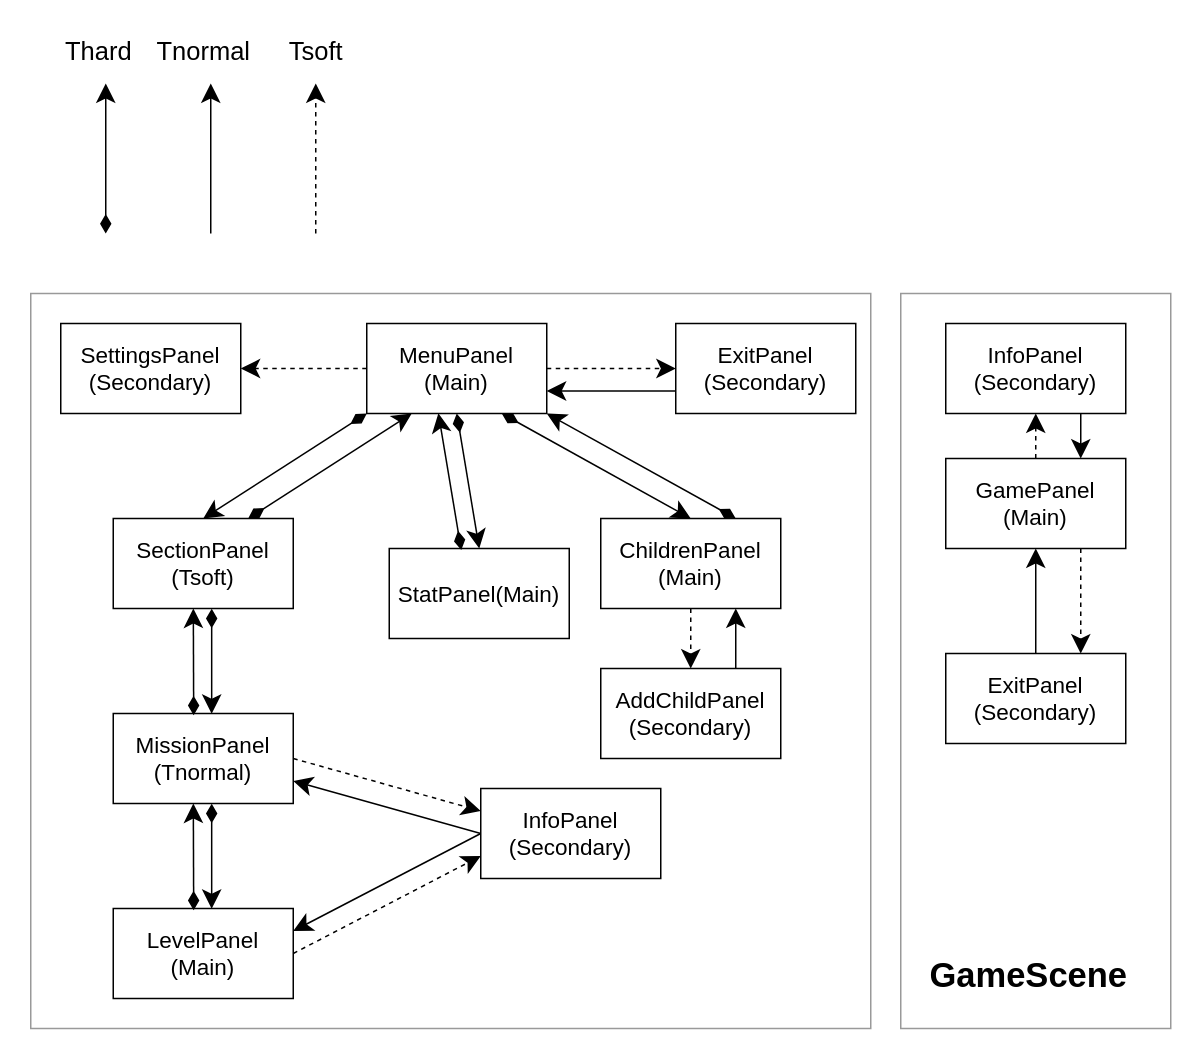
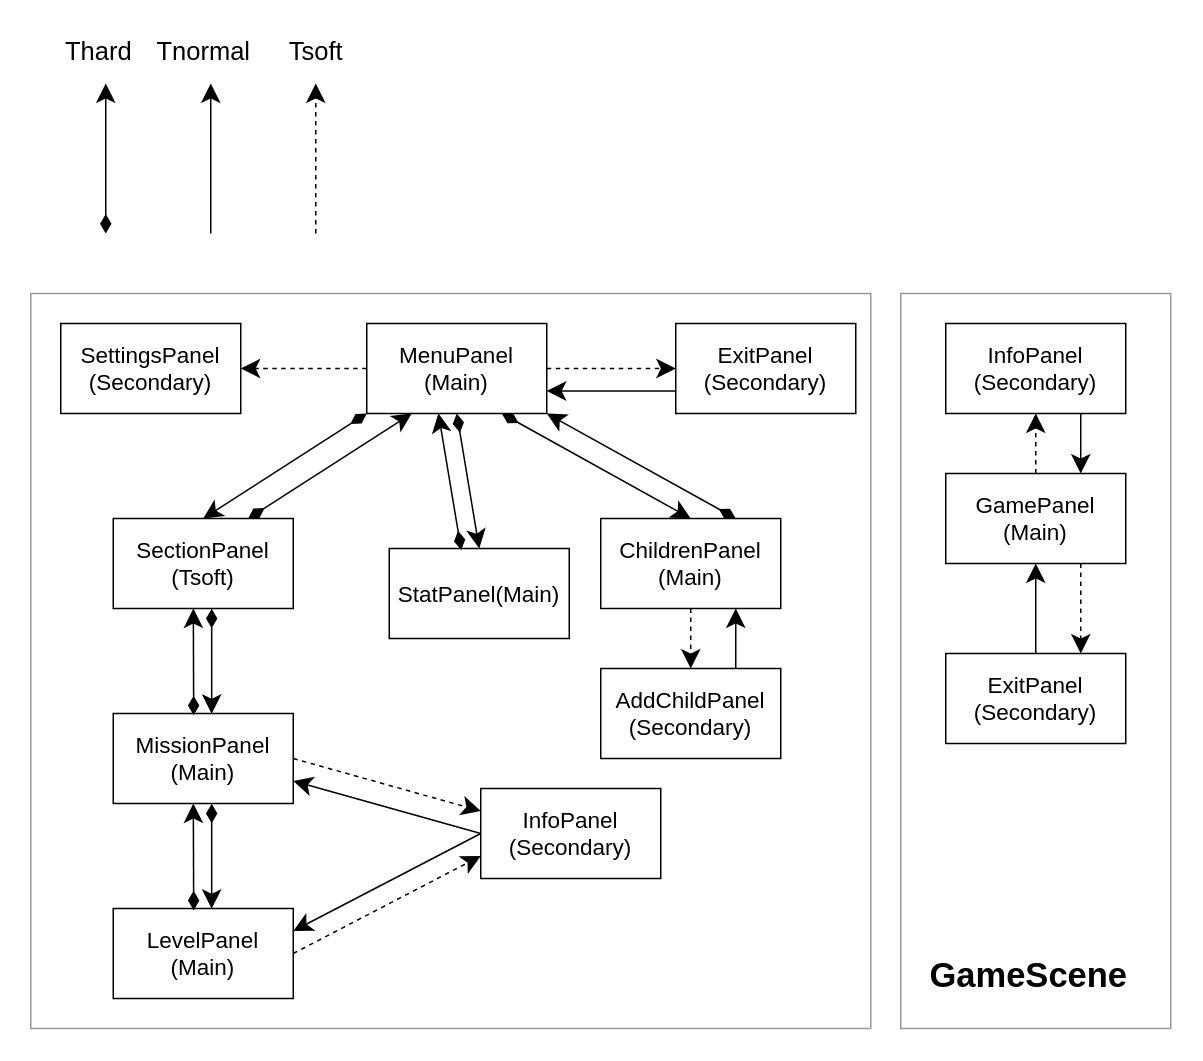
  <mxCell id="0" />
  <mxCell id="1" parent="0" />
  <mxCell id="2" value="" style="rounded=0;whiteSpace=wrap;html=1;opacity=40;" vertex="1" parent="1"><mxGeometry x="20" y="195" width="560" height="490" as="geometry" /></mxCell>
  <mxCell id="3" value="&lt;font style=&quot;font-size: 15px&quot;&gt;MenuPanel&lt;br&gt;(Main)&lt;/font&gt;" style="rounded=0;whiteSpace=wrap;html=1;" vertex="1" parent="1"><mxGeometry x="244" y="215" width="120" height="60" as="geometry" /></mxCell>
  <mxCell id="4" value="" style="endArrow=classic;html=1;dashed=1;exitX=0;exitY=0.5;exitDx=0;exitDy=0;sourcePerimeterSpacing=0;startSize=10;endSize=10;" edge="1" parent="1" source="3"><mxGeometry width="50" height="50" relative="1" as="geometry"><mxPoint x="200" y="265" as="sourcePoint" /><mxPoint x="160" y="245" as="targetPoint" /></mxGeometry></mxCell>
  <mxCell id="5" value="&lt;font style=&quot;font-size: 15px&quot;&gt;SettingsPanel&lt;br&gt;(Secondary)&lt;/font&gt;" style="rounded=0;whiteSpace=wrap;html=1;" vertex="1" parent="1"><mxGeometry x="40" y="215" width="120" height="60" as="geometry" /></mxCell>
  <mxCell id="6" value="" style="endArrow=classic;html=1;endFill=1;startArrow=diamondThin;startFill=1;targetPerimeterSpacing=0;endSize=10;sourcePerimeterSpacing=0;startSize=10;" edge="1" parent="1"><mxGeometry width="50" height="50" relative="1" as="geometry"><mxPoint x="70" y="155" as="sourcePoint" /><mxPoint x="70" y="55" as="targetPoint" /></mxGeometry></mxCell>
  <mxCell id="7" value="" style="endArrow=classic;html=1;dashed=1;sourcePerimeterSpacing=0;startSize=10;endSize=10;" edge="1" parent="1"><mxGeometry width="50" height="50" relative="1" as="geometry"><mxPoint x="210" y="155" as="sourcePoint" /><mxPoint x="210" y="55" as="targetPoint" /></mxGeometry></mxCell>
  <mxCell id="8" value="" style="endArrow=classic;html=1;sourcePerimeterSpacing=0;startSize=10;endSize=10;" edge="1" parent="1"><mxGeometry width="50" height="50" relative="1" as="geometry"><mxPoint x="140" y="155" as="sourcePoint" /><mxPoint x="140" y="55" as="targetPoint" /></mxGeometry></mxCell>
  <mxCell id="9" value="Thard" style="text;html=1;align=center;verticalAlign=middle;resizable=0;points=[];autosize=1;fontSize=17;" vertex="1" parent="1"><mxGeometry x="35" y="20" width="60" height="30" as="geometry" /></mxCell>
  <mxCell id="10" value="Tnormal" style="text;html=1;align=center;verticalAlign=middle;resizable=0;points=[];autosize=1;fontSize=17;" vertex="1" parent="1"><mxGeometry x="95" y="20" width="80" height="30" as="geometry" /></mxCell>
  <mxCell id="11" value="Tsoft" style="text;html=1;align=center;verticalAlign=middle;resizable=0;points=[];autosize=1;fontSize=17;" vertex="1" parent="1"><mxGeometry x="185" y="20" width="50" height="30" as="geometry" /></mxCell>
  <mxCell id="12" value="&lt;font style=&quot;font-size: 15px&quot;&gt;SectionPanel&lt;br&gt;(Tsoft)&lt;/font&gt;" style="rounded=0;whiteSpace=wrap;html=1;" vertex="1" parent="1"><mxGeometry x="75" y="345" width="120" height="60" as="geometry" /></mxCell>
  <mxCell id="13" value="&lt;font style=&quot;font-size: 15px&quot;&gt;StatPanel(Main)&lt;/font&gt;" style="rounded=0;whiteSpace=wrap;html=1;" vertex="1" parent="1"><mxGeometry x="259" y="365" width="120" height="60" as="geometry" /></mxCell>
  <mxCell id="14" value="&lt;font style=&quot;font-size: 15px&quot;&gt;ChildrenPanel&lt;br&gt;(Main)&lt;/font&gt;" style="rounded=0;whiteSpace=wrap;html=1;" vertex="1" parent="1"><mxGeometry x="400" y="345" width="120" height="60" as="geometry" /></mxCell>
  <mxCell id="15" value="" style="endArrow=classic;html=1;endFill=1;startArrow=diamondThin;startFill=1;targetPerimeterSpacing=0;endSize=10;sourcePerimeterSpacing=0;startSize=10;exitX=0;exitY=1;exitDx=0;exitDy=0;entryX=0.5;entryY=0;entryDx=0;entryDy=0;" edge="1" parent="1" source="3" target="12"><mxGeometry width="50" height="50" relative="1" as="geometry"><mxPoint x="-40" y="385" as="sourcePoint" /><mxPoint x="-40" y="285" as="targetPoint" /></mxGeometry></mxCell>
  <mxCell id="16" value="" style="endArrow=classic;html=1;endFill=1;startArrow=diamondThin;startFill=1;targetPerimeterSpacing=0;endSize=10;sourcePerimeterSpacing=0;startSize=10;exitX=0.5;exitY=1;exitDx=0;exitDy=0;entryX=0.5;entryY=0;entryDx=0;entryDy=0;" edge="1" parent="1" source="3" target="13"><mxGeometry width="50" height="50" relative="1" as="geometry"><mxPoint x="284" y="285" as="sourcePoint" /><mxPoint x="190" y="355" as="targetPoint" /></mxGeometry></mxCell>
  <mxCell id="17" value="" style="endArrow=classic;html=1;endFill=1;startArrow=diamondThin;startFill=1;targetPerimeterSpacing=0;endSize=10;sourcePerimeterSpacing=0;startSize=10;exitX=0.75;exitY=1;exitDx=0;exitDy=0;entryX=0.5;entryY=0;entryDx=0;entryDy=0;" edge="1" parent="1" source="3" target="14"><mxGeometry width="50" height="50" relative="1" as="geometry"><mxPoint x="294" y="295" as="sourcePoint" /><mxPoint x="200" y="365" as="targetPoint" /></mxGeometry></mxCell>
  <mxCell id="18" value="" style="endArrow=classic;html=1;endFill=1;startArrow=diamondThin;startFill=1;targetPerimeterSpacing=0;endSize=10;sourcePerimeterSpacing=0;startSize=10;exitX=0.75;exitY=0;exitDx=0;exitDy=0;entryX=0.25;entryY=1;entryDx=0;entryDy=0;" edge="1" parent="1" source="12" target="3"><mxGeometry width="50" height="50" relative="1" as="geometry"><mxPoint x="304" y="305" as="sourcePoint" /><mxPoint x="210" y="375" as="targetPoint" /></mxGeometry></mxCell>
  <mxCell id="19" value="" style="endArrow=classic;html=1;endFill=1;startArrow=diamondThin;startFill=1;targetPerimeterSpacing=0;endSize=10;sourcePerimeterSpacing=0;startSize=10;exitX=0.4;exitY=0.017;exitDx=0;exitDy=0;exitPerimeter=0;entryX=0.398;entryY=0.997;entryDx=0;entryDy=0;entryPerimeter=0;" edge="1" parent="1" source="13" target="3"><mxGeometry width="50" height="50" relative="1" as="geometry"><mxPoint x="175" y="355" as="sourcePoint" /><mxPoint x="280" y="305" as="targetPoint" /></mxGeometry></mxCell>
  <mxCell id="20" value="" style="endArrow=classic;html=1;endFill=1;startArrow=diamondThin;startFill=1;targetPerimeterSpacing=0;endSize=10;sourcePerimeterSpacing=0;startSize=10;exitX=0.75;exitY=0;exitDx=0;exitDy=0;entryX=1;entryY=1;entryDx=0;entryDy=0;" edge="1" parent="1" source="14" target="3"><mxGeometry width="50" height="50" relative="1" as="geometry"><mxPoint x="185" y="365" as="sourcePoint" /><mxPoint x="294" y="295" as="targetPoint" /></mxGeometry></mxCell>
  <mxCell id="21" value="&lt;font style=&quot;font-size: 15px&quot;&gt;AddChildPanel&lt;br&gt;(Secondary)&lt;/font&gt;" style="rounded=0;whiteSpace=wrap;html=1;" vertex="1" parent="1"><mxGeometry x="400" y="445" width="120" height="60" as="geometry" /></mxCell>
  <mxCell id="22" value="" style="endArrow=classic;html=1;dashed=1;exitX=0.5;exitY=1;exitDx=0;exitDy=0;sourcePerimeterSpacing=0;startSize=10;endSize=10;entryX=0.5;entryY=0;entryDx=0;entryDy=0;" edge="1" parent="1" source="14" target="21"><mxGeometry width="50" height="50" relative="1" as="geometry"><mxPoint x="624" y="285" as="sourcePoint" /><mxPoint x="540" y="285" as="targetPoint" /></mxGeometry></mxCell>
  <mxCell id="23" value="" style="endArrow=classic;html=1;sourcePerimeterSpacing=0;startSize=10;endSize=10;entryX=0.75;entryY=1;entryDx=0;entryDy=0;exitX=0.75;exitY=0;exitDx=0;exitDy=0;" edge="1" parent="1" source="21" target="14"><mxGeometry width="50" height="50" relative="1" as="geometry"><mxPoint x="530" y="295" as="sourcePoint" /><mxPoint x="614" y="295" as="targetPoint" /></mxGeometry></mxCell>
- <mxCell id="24" value="&lt;font style=&quot;font-size: 15px&quot;&gt;MissionPanel&lt;br&gt;(Tnormal)&lt;/font&gt;" style="rounded=0;whiteSpace=wrap;html=1;" vertex="1" parent="1"><mxGeometry x="75" y="475" width="120" height="60" as="geometry" /></mxCell>
+ <mxCell id="24" value="&lt;font style=&quot;font-size: 15px&quot;&gt;MissionPanel&lt;br&gt;(Main)&lt;/font&gt;" style="rounded=0;whiteSpace=wrap;html=1;" vertex="1" parent="1"><mxGeometry x="75" y="475" width="120" height="60" as="geometry" /></mxCell>
  <mxCell id="25" value="" style="endArrow=classic;html=1;endFill=1;startArrow=diamondThin;startFill=1;targetPerimeterSpacing=0;endSize=10;sourcePerimeterSpacing=0;startSize=10;exitX=0.5;exitY=1;exitDx=0;exitDy=0;entryX=0.5;entryY=0;entryDx=0;entryDy=0;" edge="1" parent="1"><mxGeometry width="50" height="50" relative="1" as="geometry"><mxPoint x="140.62" y="405.18" as="sourcePoint" /><mxPoint x="140.62" y="475.18" as="targetPoint" /></mxGeometry></mxCell>
  <mxCell id="26" value="" style="endArrow=classic;html=1;endFill=1;startArrow=diamondThin;startFill=1;targetPerimeterSpacing=0;endSize=10;sourcePerimeterSpacing=0;startSize=10;exitX=0.4;exitY=0.017;exitDx=0;exitDy=0;exitPerimeter=0;entryX=0.398;entryY=0.997;entryDx=0;entryDy=0;entryPerimeter=0;" edge="1" parent="1"><mxGeometry width="50" height="50" relative="1" as="geometry"><mxPoint x="128.62" y="476.2" as="sourcePoint" /><mxPoint x="128.38" y="405" as="targetPoint" /></mxGeometry></mxCell>
  <mxCell id="27" value="&lt;font style=&quot;font-size: 15px&quot;&gt;LevelPanel&lt;br&gt;(Main)&lt;/font&gt;" style="rounded=0;whiteSpace=wrap;html=1;" vertex="1" parent="1"><mxGeometry x="75" y="605" width="120" height="60" as="geometry" /></mxCell>
  <mxCell id="28" value="" style="endArrow=classic;html=1;endFill=1;startArrow=diamondThin;startFill=1;targetPerimeterSpacing=0;endSize=10;sourcePerimeterSpacing=0;startSize=10;exitX=0.5;exitY=1;exitDx=0;exitDy=0;entryX=0.5;entryY=0;entryDx=0;entryDy=0;" edge="1" parent="1"><mxGeometry width="50" height="50" relative="1" as="geometry"><mxPoint x="140.62" y="535.18" as="sourcePoint" /><mxPoint x="140.62" y="605.18" as="targetPoint" /></mxGeometry></mxCell>
  <mxCell id="29" value="" style="endArrow=classic;html=1;endFill=1;startArrow=diamondThin;startFill=1;targetPerimeterSpacing=0;endSize=10;sourcePerimeterSpacing=0;startSize=10;exitX=0.4;exitY=0.017;exitDx=0;exitDy=0;exitPerimeter=0;entryX=0.398;entryY=0.997;entryDx=0;entryDy=0;entryPerimeter=0;" edge="1" parent="1"><mxGeometry width="50" height="50" relative="1" as="geometry"><mxPoint x="128.62" y="606.2" as="sourcePoint" /><mxPoint x="128.38" y="535" as="targetPoint" /></mxGeometry></mxCell>
  <mxCell id="30" value="&lt;font style=&quot;font-size: 15px&quot;&gt;InfoPanel&lt;br&gt;(Secondary)&lt;/font&gt;" style="rounded=0;whiteSpace=wrap;html=1;" vertex="1" parent="1"><mxGeometry x="320" y="525" width="120" height="60" as="geometry" /></mxCell>
  <mxCell id="31" value="" style="endArrow=classic;html=1;dashed=1;exitX=1;exitY=0.5;exitDx=0;exitDy=0;sourcePerimeterSpacing=0;startSize=10;endSize=10;entryX=0;entryY=0.25;entryDx=0;entryDy=0;" edge="1" parent="1" source="24" target="30"><mxGeometry width="50" height="50" relative="1" as="geometry"><mxPoint x="230" y="495" as="sourcePoint" /><mxPoint x="320" y="495" as="targetPoint" /></mxGeometry></mxCell>
  <mxCell id="32" value="" style="endArrow=classic;html=1;dashed=1;exitX=1;exitY=0.5;exitDx=0;exitDy=0;sourcePerimeterSpacing=0;startSize=10;endSize=10;entryX=0;entryY=0.75;entryDx=0;entryDy=0;" edge="1" parent="1" source="27" target="30"><mxGeometry width="50" height="50" relative="1" as="geometry"><mxPoint x="189" y="565" as="sourcePoint" /><mxPoint x="304" y="590" as="targetPoint" /></mxGeometry></mxCell>
  <mxCell id="33" value="" style="endArrow=classic;html=1;sourcePerimeterSpacing=0;startSize=10;endSize=10;entryX=1;entryY=0.75;entryDx=0;entryDy=0;exitX=0;exitY=0.5;exitDx=0;exitDy=0;" edge="1" parent="1" source="30" target="24"><mxGeometry width="50" height="50" relative="1" as="geometry"><mxPoint x="380" y="634.41" as="sourcePoint" /><mxPoint x="290" y="634.41" as="targetPoint" /></mxGeometry></mxCell>
  <mxCell id="34" value="" style="endArrow=classic;html=1;sourcePerimeterSpacing=0;startSize=10;endSize=10;entryX=1;entryY=0.25;entryDx=0;entryDy=0;exitX=0;exitY=0.5;exitDx=0;exitDy=0;" edge="1" parent="1" source="30" target="27"><mxGeometry width="50" height="50" relative="1" as="geometry"><mxPoint x="300" y="570" as="sourcePoint" /><mxPoint x="205" y="555" as="targetPoint" /></mxGeometry></mxCell>
  <mxCell id="35" value="&lt;font style=&quot;font-size: 15px&quot;&gt;ExitPanel&lt;br&gt;(Secondary)&lt;/font&gt;" style="rounded=0;whiteSpace=wrap;html=1;" vertex="1" parent="1"><mxGeometry x="450" y="215" width="120" height="60" as="geometry" /></mxCell>
  <mxCell id="36" value="" style="endArrow=classic;html=1;dashed=1;exitX=1;exitY=0.5;exitDx=0;exitDy=0;sourcePerimeterSpacing=0;startSize=10;endSize=10;entryX=0;entryY=0.5;entryDx=0;entryDy=0;" edge="1" parent="1" source="3" target="35"><mxGeometry width="50" height="50" relative="1" as="geometry"><mxPoint x="412" y="155" as="sourcePoint" /><mxPoint x="328" y="155" as="targetPoint" /></mxGeometry></mxCell>
  <mxCell id="37" value="" style="endArrow=classic;html=1;sourcePerimeterSpacing=0;startSize=10;endSize=10;entryX=1;entryY=0.75;entryDx=0;entryDy=0;exitX=0;exitY=0.75;exitDx=0;exitDy=0;" edge="1" parent="1" source="35" target="3"><mxGeometry width="50" height="50" relative="1" as="geometry"><mxPoint x="346" y="165" as="sourcePoint" /><mxPoint x="430" y="165" as="targetPoint" /></mxGeometry></mxCell>
  <mxCell id="38" value="" style="rounded=0;whiteSpace=wrap;html=1;opacity=40;" vertex="1" parent="1"><mxGeometry x="600" y="195" width="180" height="490" as="geometry" /></mxCell>
  <mxCell id="39" value="GameScene" style="text;html=1;align=center;verticalAlign=middle;resizable=0;points=[];autosize=1;strokeWidth=4;fontSize=23;fontStyle=1" vertex="1" parent="1"><mxGeometry x="610" y="635" width="150" height="30" as="geometry" /></mxCell>
- <mxCell id="40" value="&lt;font style=&quot;font-size: 15px&quot;&gt;GamePanel&lt;br&gt;(Main)&lt;/font&gt;" style="rounded=0;whiteSpace=wrap;html=1;" vertex="1" parent="1"><mxGeometry x="630" y="305" width="120" height="60" as="geometry" /></mxCell>
+ <mxCell id="40" value="&lt;font style=&quot;font-size: 15px&quot;&gt;GamePanel&lt;br&gt;(Main)&lt;/font&gt;" style="rounded=0;whiteSpace=wrap;html=1;" vertex="1" parent="1"><mxGeometry x="630" y="315" width="120" height="60" as="geometry" /></mxCell>
  <mxCell id="41" value="&lt;font style=&quot;font-size: 15px&quot;&gt;ExitPanel&lt;br&gt;(Secondary)&lt;/font&gt;" style="rounded=0;whiteSpace=wrap;html=1;" vertex="1" parent="1"><mxGeometry x="630" y="435" width="120" height="60" as="geometry" /></mxCell>
  <mxCell id="42" value="" style="endArrow=classic;html=1;dashed=1;exitX=0.75;exitY=1;exitDx=0;exitDy=0;sourcePerimeterSpacing=0;startSize=10;endSize=10;entryX=0.75;entryY=0;entryDx=0;entryDy=0;" edge="1" parent="1" target="41" source="40"><mxGeometry width="50" height="50" relative="1" as="geometry"><mxPoint x="937" y="555" as="sourcePoint" /><mxPoint x="901" y="465" as="targetPoint" /></mxGeometry></mxCell>
  <mxCell id="43" value="" style="endArrow=classic;html=1;sourcePerimeterSpacing=0;startSize=10;endSize=10;exitX=0.5;exitY=0;exitDx=0;exitDy=0;entryX=0.5;entryY=1;entryDx=0;entryDy=0;" edge="1" parent="1" source="41" target="40"><mxGeometry width="50" height="50" relative="1" as="geometry"><mxPoint x="919" y="475" as="sourcePoint" /><mxPoint x="937" y="570" as="targetPoint" /></mxGeometry></mxCell>
  <mxCell id="44" value="&lt;font style=&quot;font-size: 15px&quot;&gt;InfoPanel&lt;br&gt;(Secondary)&lt;/font&gt;" style="rounded=0;whiteSpace=wrap;html=1;" vertex="1" parent="1"><mxGeometry x="630" y="215" width="120" height="60" as="geometry" /></mxCell>
  <mxCell id="45" value="" style="endArrow=classic;html=1;dashed=1;exitX=0.5;exitY=0;exitDx=0;exitDy=0;sourcePerimeterSpacing=0;startSize=10;endSize=10;entryX=0.5;entryY=1;entryDx=0;entryDy=0;" edge="1" parent="1" source="40" target="44"><mxGeometry width="50" height="50" relative="1" as="geometry"><mxPoint x="817" y="556.79" as="sourcePoint" /><mxPoint x="733" y="556.79" as="targetPoint" /></mxGeometry></mxCell>
  <mxCell id="46" value="" style="endArrow=classic;html=1;sourcePerimeterSpacing=0;startSize=10;endSize=10;entryX=0.75;entryY=0;entryDx=0;entryDy=0;exitX=0.75;exitY=1;exitDx=0;exitDy=0;" edge="1" parent="1" source="44" target="40"><mxGeometry width="50" height="50" relative="1" as="geometry"><mxPoint x="733" y="572" as="sourcePoint" /><mxPoint x="817" y="571.79" as="targetPoint" /></mxGeometry></mxCell>
  <mxCell id="47" style="edgeStyle=none;shape=flexArrow;rounded=0;orthogonalLoop=1;jettySize=auto;html=1;entryX=0.5;entryY=0;entryDx=0;entryDy=0;startArrow=diamondThin;startFill=1;startSize=10;sourcePerimeterSpacing=0;endArrow=classic;endFill=1;endSize=10;targetPerimeterSpacing=0;fontSize=23;" edge="1" parent="1" source="38" target="38"><mxGeometry relative="1" as="geometry" /></mxCell>
